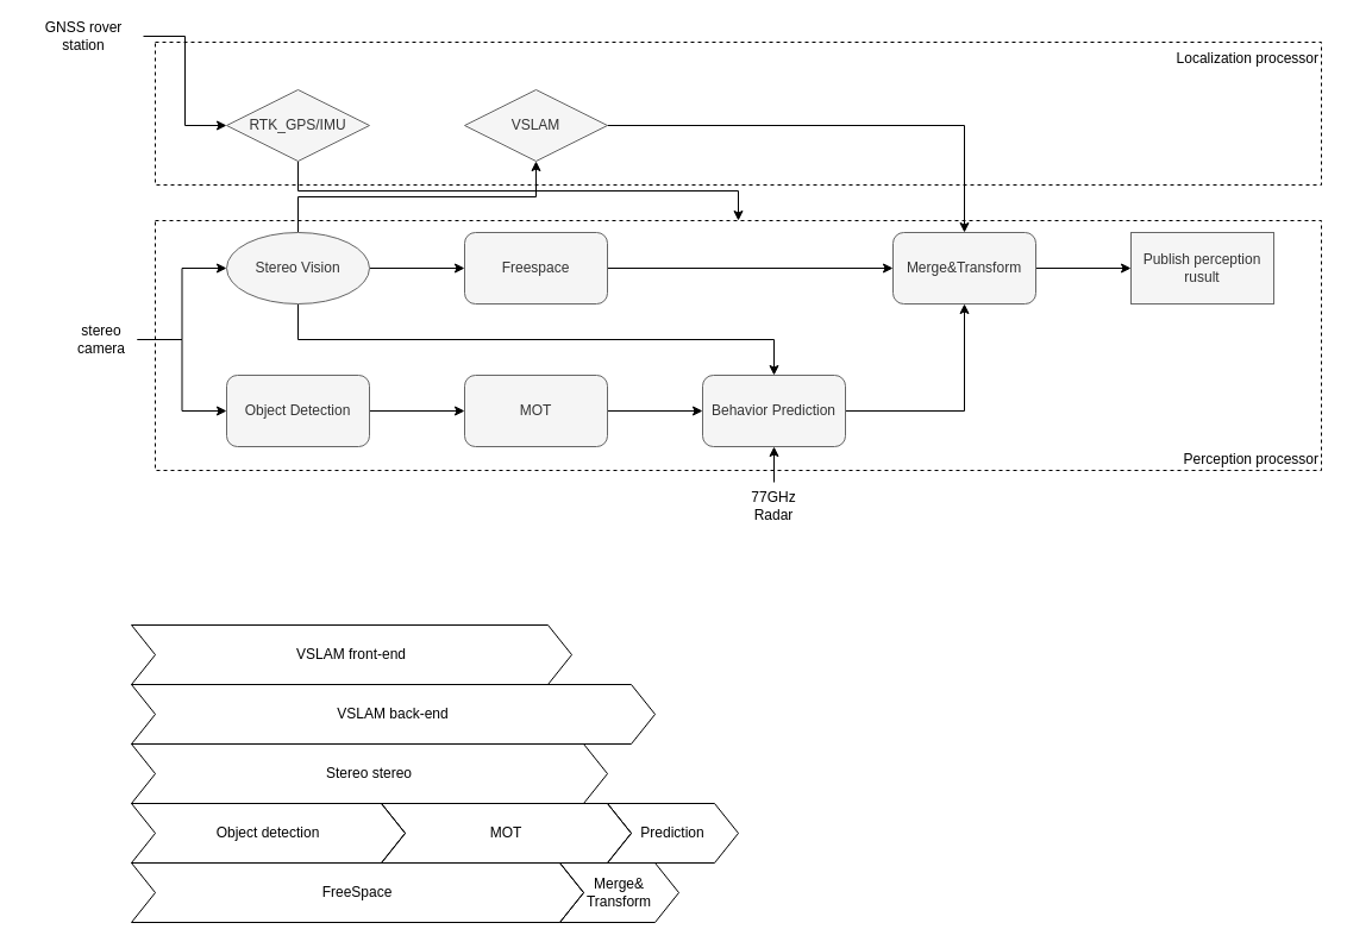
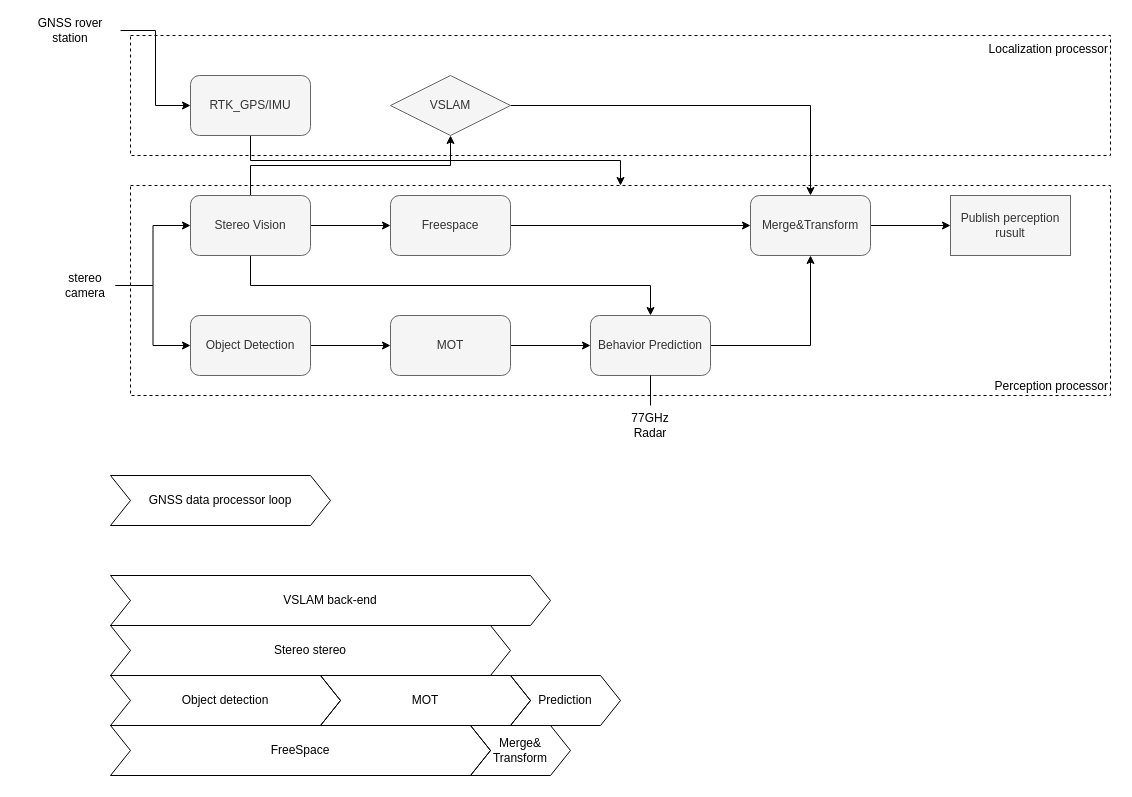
  <mxCell id="0" />
  <mxCell id="1" parent="0" />
  <mxCell id="2" value="Perception processor" style="rounded=0;whiteSpace=wrap;html=1;fillColor=none;dashed=1;align=right;verticalAlign=bottom;" vertex="1" parent="1"><mxGeometry x="130" y="185" width="980" height="210" as="geometry" /></mxCell>
  <mxCell id="3" value="Localization processor" style="rounded=0;whiteSpace=wrap;html=1;fillColor=none;dashed=1;align=right;verticalAlign=top;" vertex="1" parent="1"><mxGeometry x="130" y="35" width="980" height="120" as="geometry" /></mxCell>
  <mxCell id="4" value="" style="edgeStyle=orthogonalEdgeStyle;rounded=0;orthogonalLoop=1;jettySize=auto;html=1;" edge="1" parent="1" source="5" target="2"><mxGeometry relative="1" as="geometry" /></mxCell>
- <mxCell id="5" value="RTK_GPS/IMU" style="rhombus;whiteSpace=wrap;html=1;fillColor=#f5f5f5;strokeColor=#666666;fontColor=#333333;" vertex="1" parent="1"><mxGeometry x="190" y="75" width="120" height="60" as="geometry" /></mxCell>
+ <mxCell id="5" value="RTK_GPS/IMU" style="rounded=1;whiteSpace=wrap;html=1;fillColor=#f5f5f5;strokeColor=#666666;fontColor=#333333;" vertex="1" parent="1"><mxGeometry x="190" y="75" width="120" height="60" as="geometry" /></mxCell>
  <mxCell id="6" style="edgeStyle=orthogonalEdgeStyle;rounded=0;orthogonalLoop=1;jettySize=auto;html=1;entryX=0.5;entryY=0;entryDx=0;entryDy=0;" edge="1" parent="1" source="7" target="15"><mxGeometry relative="1" as="geometry" /></mxCell>
  <mxCell id="7" value="VSLAM" style="rhombus;whiteSpace=wrap;html=1;fillColor=#f5f5f5;strokeColor=#666666;fontColor=#333333;" vertex="1" parent="1"><mxGeometry x="390" y="75" width="120" height="60" as="geometry" /></mxCell>
  <mxCell id="8" style="edgeStyle=orthogonalEdgeStyle;rounded=0;orthogonalLoop=1;jettySize=auto;html=1;entryX=0.5;entryY=1;entryDx=0;entryDy=0;" edge="1" parent="1" source="11" target="7"><mxGeometry relative="1" as="geometry"><Array as="points"><mxPoint x="250" y="165" /><mxPoint x="450" y="165" /></Array></mxGeometry></mxCell>
  <mxCell id="9" value="" style="edgeStyle=orthogonalEdgeStyle;rounded=0;orthogonalLoop=1;jettySize=auto;html=1;" edge="1" parent="1" source="11" target="13"><mxGeometry relative="1" as="geometry" /></mxCell>
  <mxCell id="10" style="edgeStyle=orthogonalEdgeStyle;rounded=0;orthogonalLoop=1;jettySize=auto;html=1;" edge="1" parent="1" source="11" target="22"><mxGeometry relative="1" as="geometry"><Array as="points"><mxPoint x="250" y="285" /><mxPoint x="650" y="285" /></Array></mxGeometry></mxCell>
- <mxCell id="11" value="Stereo Vision" style="ellipse;whiteSpace=wrap;html=1;fillColor=#f5f5f5;strokeColor=#666666;fontColor=#333333;" vertex="1" parent="1"><mxGeometry x="190" y="195" width="120" height="60" as="geometry" /></mxCell>
+ <mxCell id="11" value="Stereo Vision" style="rounded=1;whiteSpace=wrap;html=1;fillColor=#f5f5f5;strokeColor=#666666;fontColor=#333333;" vertex="1" parent="1"><mxGeometry x="190" y="195" width="120" height="60" as="geometry" /></mxCell>
  <mxCell id="12" value="" style="edgeStyle=orthogonalEdgeStyle;rounded=0;orthogonalLoop=1;jettySize=auto;html=1;" edge="1" parent="1" source="13" target="15"><mxGeometry relative="1" as="geometry" /></mxCell>
  <mxCell id="13" value="Freespace" style="rounded=1;whiteSpace=wrap;html=1;fillColor=#f5f5f5;strokeColor=#666666;fontColor=#333333;" vertex="1" parent="1"><mxGeometry x="390" y="195" width="120" height="60" as="geometry" /></mxCell>
  <mxCell id="14" value="" style="edgeStyle=orthogonalEdgeStyle;rounded=0;orthogonalLoop=1;jettySize=auto;html=1;" edge="1" parent="1" source="15" target="16"><mxGeometry relative="1" as="geometry" /></mxCell>
  <mxCell id="15" value="Merge&amp;amp;Transform" style="rounded=1;whiteSpace=wrap;html=1;fillColor=#f5f5f5;strokeColor=#666666;fontColor=#333333;" vertex="1" parent="1"><mxGeometry x="750" y="195" width="120" height="60" as="geometry" /></mxCell>
  <mxCell id="16" value="Publish perception rusult" style="whiteSpace=wrap;html=1;fillColor=#f5f5f5;strokeColor=#666666;fontColor=#333333;rounded=0;" vertex="1" parent="1"><mxGeometry x="950" y="195" width="120" height="60" as="geometry" /></mxCell>
  <mxCell id="17" value="" style="edgeStyle=orthogonalEdgeStyle;rounded=0;orthogonalLoop=1;jettySize=auto;html=1;" edge="1" source="18" target="20" parent="1"><mxGeometry relative="1" as="geometry" /></mxCell>
  <mxCell id="18" value="Object Detection" style="rounded=1;whiteSpace=wrap;html=1;fillColor=#f5f5f5;strokeColor=#666666;fontColor=#333333;" vertex="1" parent="1"><mxGeometry x="190" y="315" width="120" height="60" as="geometry" /></mxCell>
  <mxCell id="19" value="" style="edgeStyle=orthogonalEdgeStyle;rounded=0;orthogonalLoop=1;jettySize=auto;html=1;" edge="1" parent="1" source="20" target="22"><mxGeometry relative="1" as="geometry" /></mxCell>
  <mxCell id="20" value="MOT" style="rounded=1;whiteSpace=wrap;html=1;fillColor=#f5f5f5;strokeColor=#666666;fontColor=#333333;" vertex="1" parent="1"><mxGeometry x="390" y="315" width="120" height="60" as="geometry" /></mxCell>
  <mxCell id="21" style="edgeStyle=orthogonalEdgeStyle;rounded=0;orthogonalLoop=1;jettySize=auto;html=1;entryX=0.5;entryY=1;entryDx=0;entryDy=0;" edge="1" parent="1" source="22" target="15"><mxGeometry relative="1" as="geometry" /></mxCell>
  <mxCell id="22" value="Behavior Prediction" style="rounded=1;whiteSpace=wrap;html=1;fillColor=#f5f5f5;strokeColor=#666666;fontColor=#333333;" vertex="1" parent="1"><mxGeometry x="590" y="315" width="120" height="60" as="geometry" /></mxCell>
  <mxCell id="23" style="edgeStyle=orthogonalEdgeStyle;rounded=0;orthogonalLoop=1;jettySize=auto;html=1;entryX=0;entryY=0.5;entryDx=0;entryDy=0;" edge="1" parent="1" source="25" target="11"><mxGeometry relative="1" as="geometry" /></mxCell>
  <mxCell id="24" style="edgeStyle=orthogonalEdgeStyle;rounded=0;orthogonalLoop=1;jettySize=auto;html=1;entryX=0;entryY=0.5;entryDx=0;entryDy=0;" edge="1" parent="1" source="25" target="18"><mxGeometry relative="1" as="geometry" /></mxCell>
  <mxCell id="25" value="stereo camera" style="text;html=1;strokeColor=none;fillColor=none;align=center;verticalAlign=middle;whiteSpace=wrap;rounded=0;" vertex="1" parent="1"><mxGeometry x="55" y="275" width="60" height="20" as="geometry" /></mxCell>
  <mxCell id="26" style="edgeStyle=orthogonalEdgeStyle;rounded=0;orthogonalLoop=1;jettySize=auto;html=1;entryX=0;entryY=0.5;entryDx=0;entryDy=0;" edge="1" parent="1" source="27" target="5"><mxGeometry relative="1" as="geometry" /></mxCell>
  <mxCell id="27" value="GNSS rover station" style="text;html=1;strokeColor=none;fillColor=none;align=center;verticalAlign=middle;whiteSpace=wrap;rounded=0;" vertex="1" parent="1"><mxGeometry x="20" y="20" width="100" height="20" as="geometry" /></mxCell>
- <mxCell id="28" style="edgeStyle=orthogonalEdgeStyle;rounded=0;orthogonalLoop=1;jettySize=auto;html=1;entryX=0.5;entryY=1;entryDx=0;entryDy=0;" edge="1" parent="1" source="29" target="22"><mxGeometry relative="1" as="geometry" /></mxCell>
+ <mxCell id="28" style="edgeStyle=orthogonalEdgeStyle;rounded=0;orthogonalLoop=1;jettySize=auto;html=1;entryX=0.5;entryY=1;entryDx=0;entryDy=0;endArrow=none;" edge="1" parent="1" source="29" target="22"><mxGeometry relative="1" as="geometry" /></mxCell>
  <mxCell id="29" value="77GHz Radar" style="text;html=1;strokeColor=none;fillColor=none;align=center;verticalAlign=middle;whiteSpace=wrap;rounded=0;" vertex="1" parent="1"><mxGeometry x="620" y="405" width="60" height="40" as="geometry" /></mxCell>
- <mxCell id="31" value="VSLAM front-end" style="shape=step;perimeter=stepPerimeter;whiteSpace=wrap;html=1;fixedSize=1;fillColor=none;" vertex="1" parent="1"><mxGeometry x="110" y="525" width="370" height="50" as="geometry" /></mxCell>
+ <mxCell id="30" value="GNSS data processor loop" style="shape=step;perimeter=stepPerimeter;whiteSpace=wrap;html=1;fixedSize=1;fillColor=none;" vertex="1" parent="1"><mxGeometry x="110" y="475" width="220" height="50" as="geometry" /></mxCell>
  <mxCell id="32" value="VSLAM back-end" style="shape=step;perimeter=stepPerimeter;whiteSpace=wrap;html=1;fixedSize=1;fillColor=none;" vertex="1" parent="1"><mxGeometry x="110" y="575" width="440" height="50" as="geometry" /></mxCell>
  <mxCell id="33" value="Stereo stereo" style="shape=step;perimeter=stepPerimeter;whiteSpace=wrap;html=1;fixedSize=1;fillColor=none;" vertex="1" parent="1"><mxGeometry x="110" y="625" width="400" height="50" as="geometry" /></mxCell>
  <mxCell id="34" value="Object detection" style="shape=step;perimeter=stepPerimeter;whiteSpace=wrap;html=1;fixedSize=1;fillColor=none;" vertex="1" parent="1"><mxGeometry x="110" y="675" width="230" height="50" as="geometry" /></mxCell>
  <mxCell id="35" value="FreeSpace" style="shape=step;perimeter=stepPerimeter;whiteSpace=wrap;html=1;fixedSize=1;fillColor=none;" vertex="1" parent="1"><mxGeometry x="110" y="725" width="380" height="50" as="geometry" /></mxCell>
  <mxCell id="36" value="MOT" style="shape=step;perimeter=stepPerimeter;whiteSpace=wrap;html=1;fixedSize=1;fillColor=none;" vertex="1" parent="1"><mxGeometry x="320" y="675" width="210" height="50" as="geometry" /></mxCell>
  <mxCell id="37" value="Merge&amp;amp;&lt;br&gt;Transform" style="shape=step;perimeter=stepPerimeter;whiteSpace=wrap;html=1;fixedSize=1;fillColor=none;" vertex="1" parent="1"><mxGeometry x="470" y="725" width="100" height="50" as="geometry" /></mxCell>
  <mxCell id="38" value="Prediction" style="shape=step;perimeter=stepPerimeter;whiteSpace=wrap;html=1;fixedSize=1;fillColor=none;" vertex="1" parent="1"><mxGeometry x="510" y="675" width="110" height="50" as="geometry" /></mxCell>
